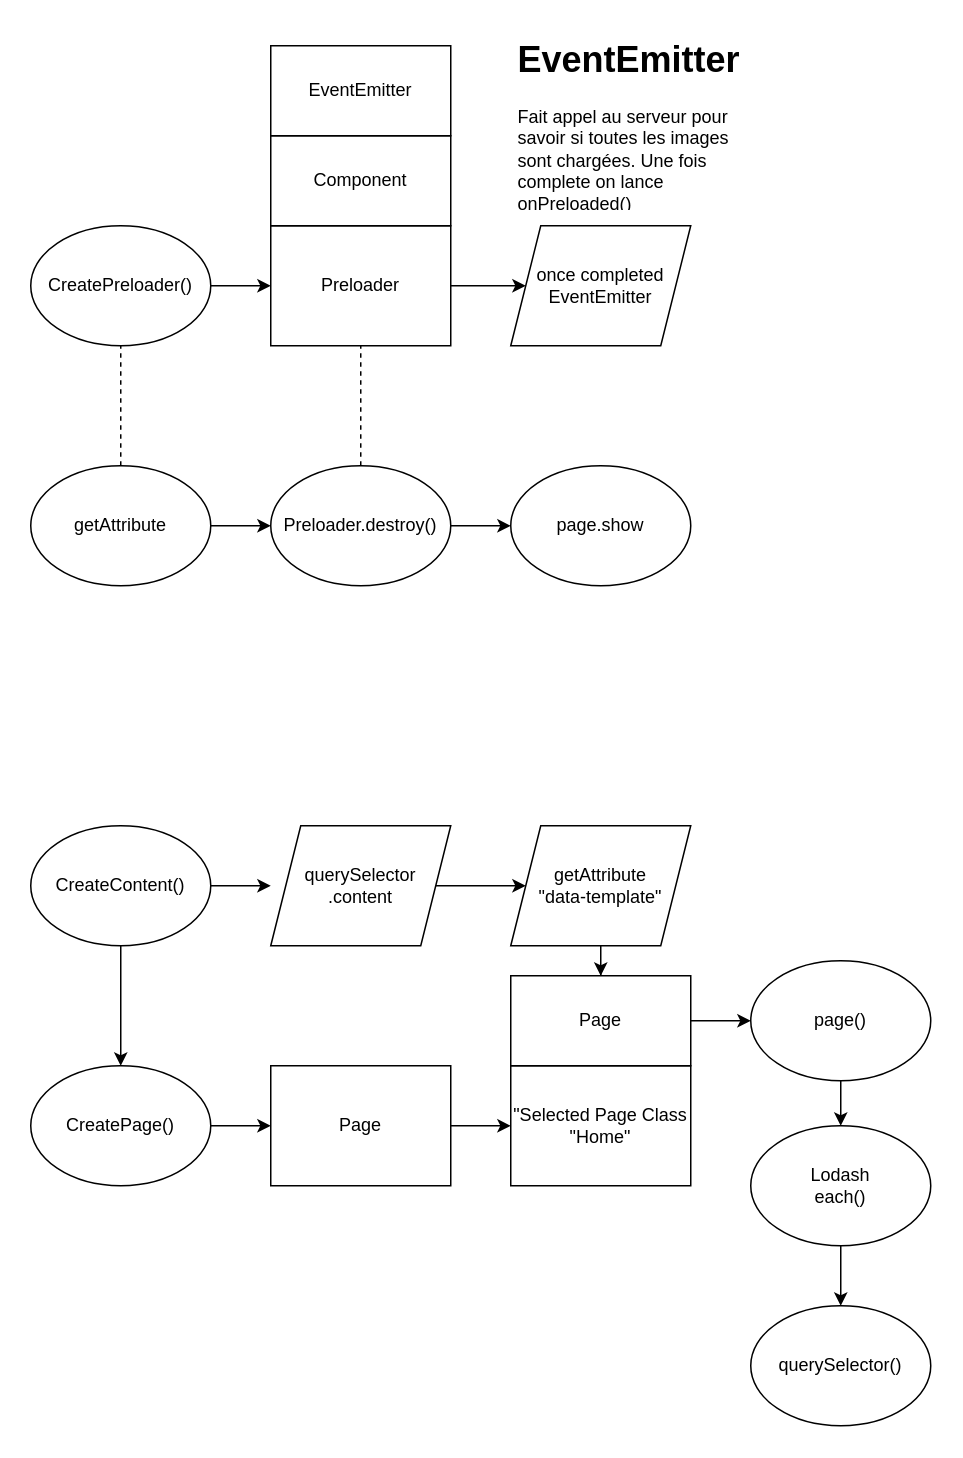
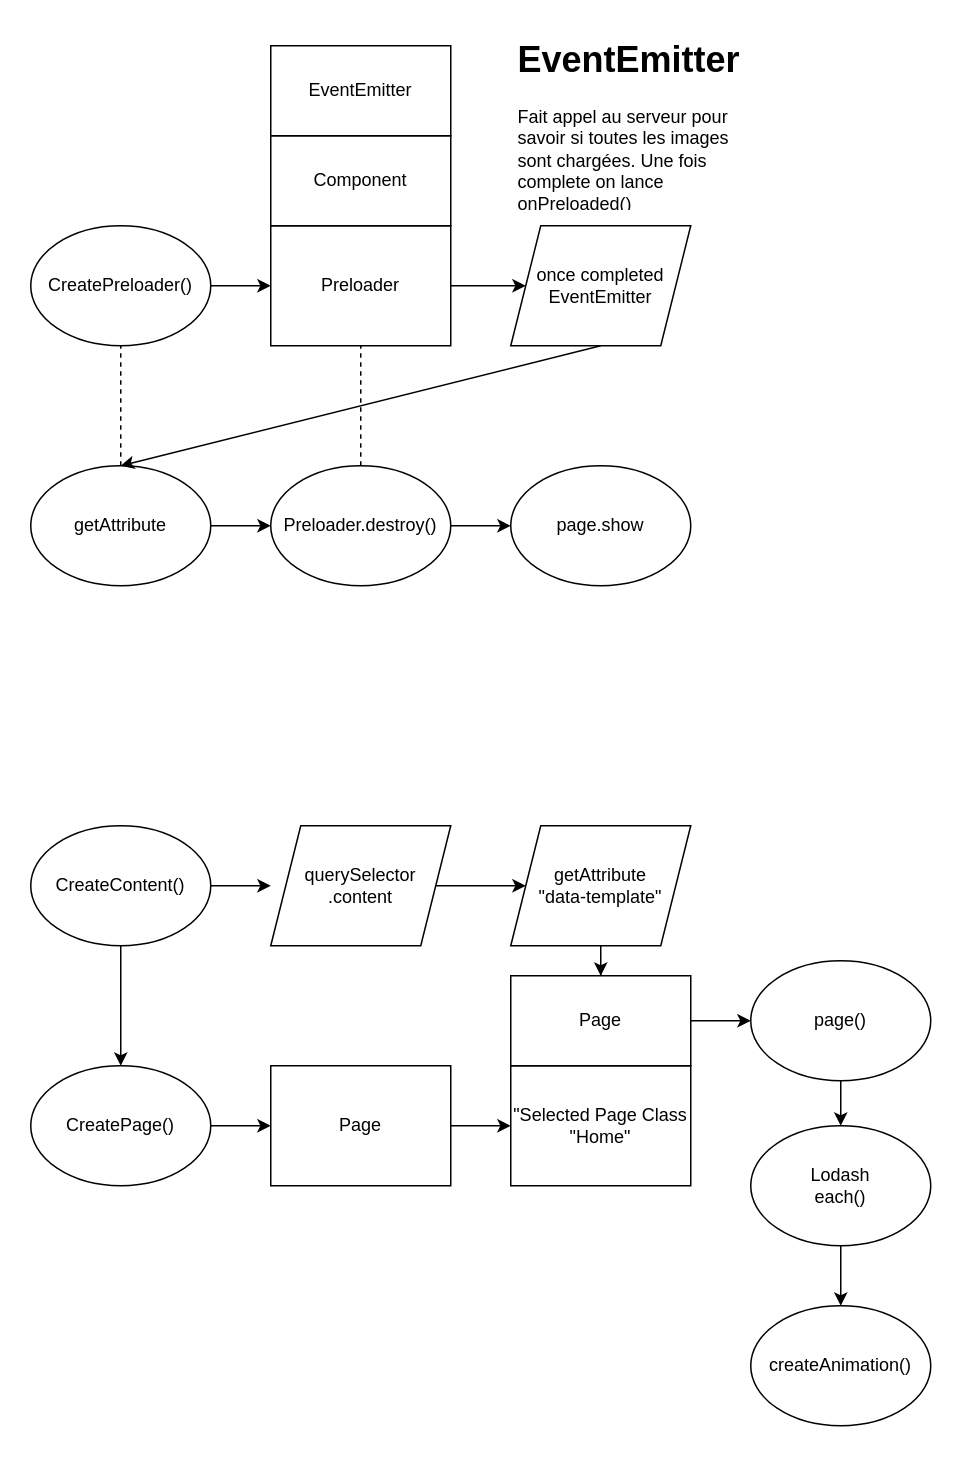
  <mxCell id="0" />
  <mxCell id="1" parent="0" />
  <mxCell id="2" value="" style="edgeStyle=orthogonalEdgeStyle;rounded=0;orthogonalLoop=1;jettySize=auto;html=1;" edge="1" parent="1" source="3" target="5"><mxGeometry relative="1" as="geometry" /></mxCell>
  <mxCell id="3" value="CreatePreloader()" style="ellipse;whiteSpace=wrap;html=1;" vertex="1" parent="1"><mxGeometry x="20" y="150" width="120" height="80" as="geometry" /></mxCell>
  <mxCell id="4" value="" style="edgeStyle=orthogonalEdgeStyle;rounded=0;orthogonalLoop=1;jettySize=auto;html=1;" edge="1" parent="1" source="5" target="11"><mxGeometry relative="1" as="geometry" /></mxCell>
  <mxCell id="5" value="Preloader" style="rounded=0;whiteSpace=wrap;html=1;" vertex="1" parent="1"><mxGeometry x="180" y="150" width="120" height="80" as="geometry" /></mxCell>
  <mxCell id="6" value="" style="edgeStyle=orthogonalEdgeStyle;rounded=0;orthogonalLoop=1;jettySize=auto;html=1;" edge="1" parent="1" source="8"><mxGeometry relative="1" as="geometry"><mxPoint x="180" y="590" as="targetPoint" /></mxGeometry></mxCell>
  <mxCell id="7" value="" style="edgeStyle=orthogonalEdgeStyle;rounded=0;orthogonalLoop=1;jettySize=auto;html=1;" edge="1" parent="1" source="8" target="17"><mxGeometry relative="1" as="geometry" /></mxCell>
  <mxCell id="8" value="CreateContent()" style="ellipse;whiteSpace=wrap;html=1;" vertex="1" parent="1"><mxGeometry x="20" y="550" width="120" height="80" as="geometry" /></mxCell>
  <mxCell id="9" value="Component" style="rounded=0;whiteSpace=wrap;html=1;" vertex="1" parent="1"><mxGeometry x="180" y="90" width="120" height="60" as="geometry" /></mxCell>
  <mxCell id="10" value="EventEmitter" style="rounded=0;whiteSpace=wrap;html=1;" vertex="1" parent="1"><mxGeometry x="180" y="30" width="120" height="60" as="geometry" /></mxCell>
  <mxCell id="11" value="&lt;span&gt;once completed&lt;/span&gt;&lt;br&gt;&lt;span&gt;EventEmitter&lt;/span&gt;" style="shape=parallelogram;perimeter=parallelogramPerimeter;whiteSpace=wrap;html=1;fixedSize=1;rounded=0;" vertex="1" parent="1"><mxGeometry x="340" y="150" width="120" height="80" as="geometry" /></mxCell>
  <mxCell id="12" value="" style="edgeStyle=orthogonalEdgeStyle;rounded=0;orthogonalLoop=1;jettySize=auto;html=1;" edge="1" parent="1" source="13" target="15"><mxGeometry relative="1" as="geometry" /></mxCell>
  <mxCell id="13" value="querySelector&lt;br&gt;.content" style="shape=parallelogram;perimeter=parallelogramPerimeter;whiteSpace=wrap;html=1;fixedSize=1;rounded=0;" vertex="1" parent="1"><mxGeometry x="180" y="550" width="120" height="80" as="geometry" /></mxCell>
  <mxCell id="14" value="" style="edgeStyle=orthogonalEdgeStyle;rounded=0;orthogonalLoop=1;jettySize=auto;html=1;" edge="1" parent="1" source="15" target="19"><mxGeometry relative="1" as="geometry" /></mxCell>
  <mxCell id="15" value="getAttribute&lt;br&gt;&quot;data-template&quot;" style="shape=parallelogram;perimeter=parallelogramPerimeter;whiteSpace=wrap;html=1;fixedSize=1;rounded=0;" vertex="1" parent="1"><mxGeometry x="340" y="550" width="120" height="80" as="geometry" /></mxCell>
  <mxCell id="16" value="" style="edgeStyle=orthogonalEdgeStyle;rounded=0;orthogonalLoop=1;jettySize=auto;html=1;" edge="1" parent="1" source="17" target="21"><mxGeometry relative="1" as="geometry" /></mxCell>
  <mxCell id="17" value="CreatePage()" style="ellipse;whiteSpace=wrap;html=1;" vertex="1" parent="1"><mxGeometry x="20" y="710" width="120" height="80" as="geometry" /></mxCell>
  <mxCell id="18" value="&quot;Selected Page Class&lt;br&gt;&quot;Home&quot;" style="rounded=0;whiteSpace=wrap;html=1;" vertex="1" parent="1"><mxGeometry x="340" y="710" width="120" height="80" as="geometry" /></mxCell>
  <mxCell id="19" value="Page" style="rounded=0;whiteSpace=wrap;html=1;" vertex="1" parent="1"><mxGeometry x="340" y="650" width="120" height="60" as="geometry" /></mxCell>
  <mxCell id="20" value="" style="edgeStyle=orthogonalEdgeStyle;rounded=0;orthogonalLoop=1;jettySize=auto;html=1;" edge="1" parent="1" source="21" target="18"><mxGeometry relative="1" as="geometry" /></mxCell>
  <mxCell id="21" value="Page" style="rounded=0;whiteSpace=wrap;html=1;" vertex="1" parent="1"><mxGeometry x="180" y="710" width="120" height="80" as="geometry" /></mxCell>
  <mxCell id="22" value="" style="edgeStyle=orthogonalEdgeStyle;rounded=0;orthogonalLoop=1;jettySize=auto;html=1;" edge="1" parent="1" source="23" target="25"><mxGeometry relative="1" as="geometry" /></mxCell>
  <mxCell id="23" value="page()" style="ellipse;whiteSpace=wrap;html=1;" vertex="1" parent="1"><mxGeometry x="500" y="640" width="120" height="80" as="geometry" /></mxCell>
  <mxCell id="24" value="" style="edgeStyle=orthogonalEdgeStyle;rounded=0;orthogonalLoop=1;jettySize=auto;html=1;" edge="1" parent="1" source="25" target="26"><mxGeometry relative="1" as="geometry" /></mxCell>
  <mxCell id="25" value="Lodash&lt;br&gt;each()" style="ellipse;whiteSpace=wrap;html=1;" vertex="1" parent="1"><mxGeometry x="500" y="750" width="120" height="80" as="geometry" /></mxCell>
- <mxCell id="26" value="querySelector()" style="ellipse;whiteSpace=wrap;html=1;" vertex="1" parent="1"><mxGeometry x="500" y="870" width="120" height="80" as="geometry" /></mxCell>
+ <mxCell id="26" value="createAnimation()" style="ellipse;whiteSpace=wrap;html=1;" vertex="1" parent="1"><mxGeometry x="500" y="870" width="120" height="80" as="geometry" /></mxCell>
  <mxCell id="27" value="" style="endArrow=classic;html=1;rounded=0;exitX=1;exitY=0.5;exitDx=0;exitDy=0;entryX=0;entryY=0.5;entryDx=0;entryDy=0;" edge="1" parent="1" source="19" target="23"><mxGeometry width="50" height="50" relative="1" as="geometry"><mxPoint x="240" y="610" as="sourcePoint" /><mxPoint x="290" y="560" as="targetPoint" /></mxGeometry></mxCell>
  <mxCell id="28" value="" style="edgeStyle=orthogonalEdgeStyle;rounded=0;orthogonalLoop=1;jettySize=auto;html=1;" edge="1" parent="1" source="29" target="31"><mxGeometry relative="1" as="geometry" /></mxCell>
  <mxCell id="29" value="getAttribute" style="ellipse;whiteSpace=wrap;html=1;" vertex="1" parent="1"><mxGeometry x="20" y="310" width="120" height="80" as="geometry" /></mxCell>
  <mxCell id="30" value="" style="edgeStyle=orthogonalEdgeStyle;rounded=0;orthogonalLoop=1;jettySize=auto;html=1;" edge="1" parent="1" source="31" target="33"><mxGeometry relative="1" as="geometry" /></mxCell>
  <mxCell id="31" value="Preloader.destroy()" style="ellipse;whiteSpace=wrap;html=1;" vertex="1" parent="1"><mxGeometry x="180" y="310" width="120" height="80" as="geometry" /></mxCell>
  <mxCell id="32" value="&lt;h1&gt;EventEmitter&lt;/h1&gt;&lt;p&gt;Fait appel au serveur pour savoir si toutes les images sont chargées. Une fois complete on lance onPreloaded()&lt;/p&gt;" style="text;html=1;strokeColor=none;fillColor=none;spacing=5;spacingTop=-20;whiteSpace=wrap;overflow=hidden;rounded=0;" vertex="1" parent="1"><mxGeometry x="340" y="20" width="160" height="120" as="geometry" /></mxCell>
  <mxCell id="33" value="page.show" style="ellipse;whiteSpace=wrap;html=1;" vertex="1" parent="1"><mxGeometry x="340" y="310" width="120" height="80" as="geometry" /></mxCell>
+ <mxCell id="34" value="" style="endArrow=classic;html=1;rounded=0;exitX=0.5;exitY=1;exitDx=0;exitDy=0;entryX=0.5;entryY=0;entryDx=0;entryDy=0;" edge="1" parent="1" source="11" target="29"><mxGeometry width="50" height="50" relative="1" as="geometry"><mxPoint x="490" y="360" as="sourcePoint" /><mxPoint x="540" y="310" as="targetPoint" /></mxGeometry></mxCell>
  <mxCell id="35" value="" style="endArrow=none;dashed=1;html=1;rounded=0;entryX=0.5;entryY=1;entryDx=0;entryDy=0;exitX=0.5;exitY=0;exitDx=0;exitDy=0;" edge="1" parent="1" source="29" target="3"><mxGeometry width="50" height="50" relative="1" as="geometry"><mxPoint x="490" y="360" as="sourcePoint" /><mxPoint x="540" y="310" as="targetPoint" /></mxGeometry></mxCell>
  <mxCell id="36" value="" style="endArrow=none;dashed=1;html=1;rounded=0;entryX=0.5;entryY=1;entryDx=0;entryDy=0;" edge="1" parent="1" source="31" target="5"><mxGeometry width="50" height="50" relative="1" as="geometry"><mxPoint x="490" y="360" as="sourcePoint" /><mxPoint x="540" y="310" as="targetPoint" /></mxGeometry></mxCell>
